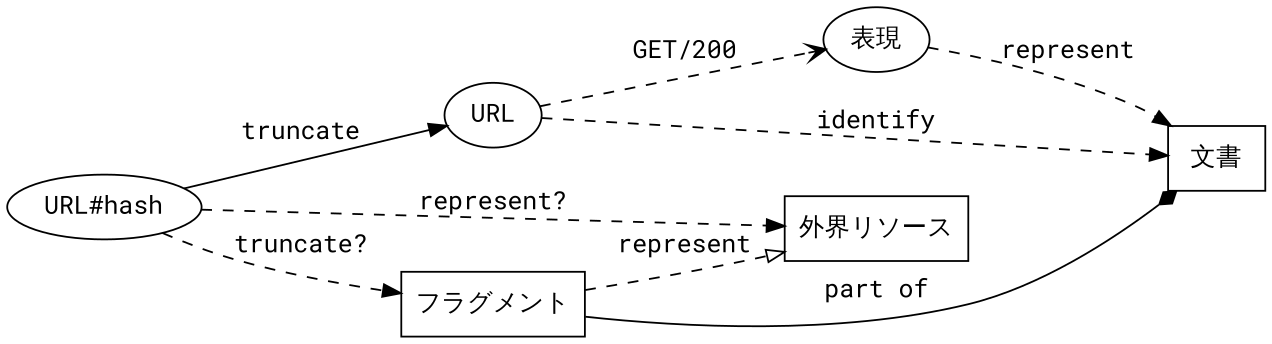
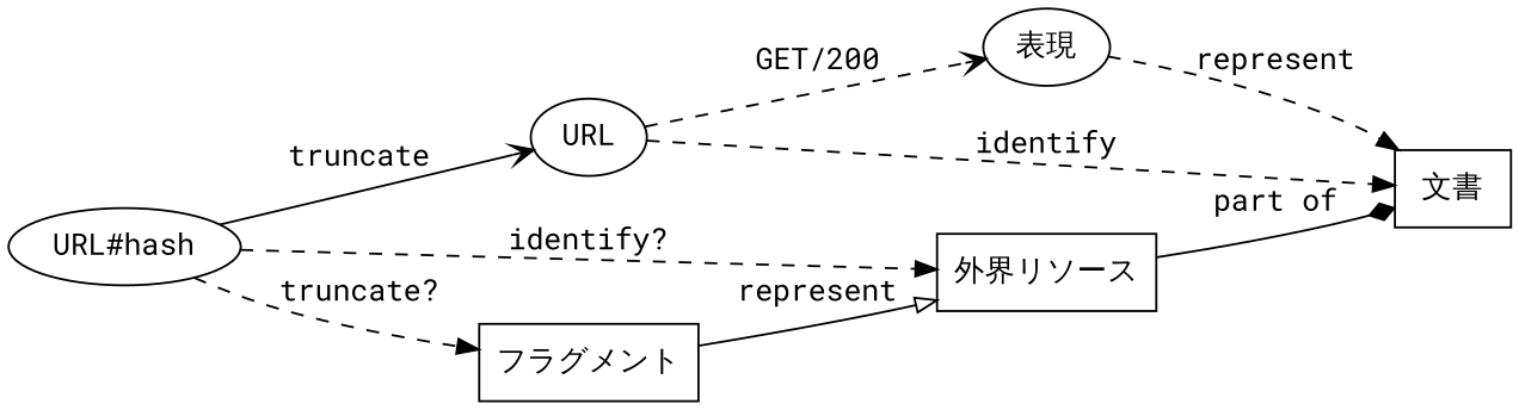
  digraph {
    fontname="Roboto Mono"
    rankdir=LR
    node [fontname="Roboto Mono" shape=ellipse]
    edge [arrowhead=normal fontname="Roboto Mono" style=dashed]
    URL
    "表現"
    "文書" [shape=box]
    "URL#hash"
    "外界リソース" [shape=box]
    "フラグメント" [shape=box]
    URL -> "表現" [arrowhead=vee label="GET/200"]
    URL -> "文書" [label=identify]
    "表現" -> "文書" [label=represent]
-   "URL#hash" -> URL [label=truncate style=""]
-   "URL#hash" -> "外界リソース" [label="represent?"]
+   "URL#hash" -> URL [arrowhead=vee label=truncate style=""]
+   "URL#hash" -> "外界リソース" [label="identify?"]
    "URL#hash" -> "フラグメント" [label="truncate?"]
-   "フラグメント" -> "文書" [arrowhead=diamond label="part of" style=""]
-   "フラグメント" -> "外界リソース" [arrowhead=onormal label=represent]
+   "外界リソース" -> "文書" [arrowhead=diamond label="part of" style=""]
+   "フラグメント" -> "外界リソース" [arrowhead=onormal label=represent style=solid]
  }
